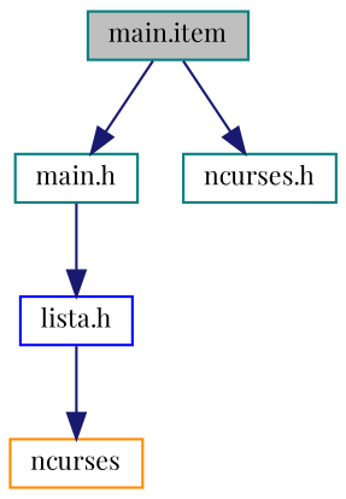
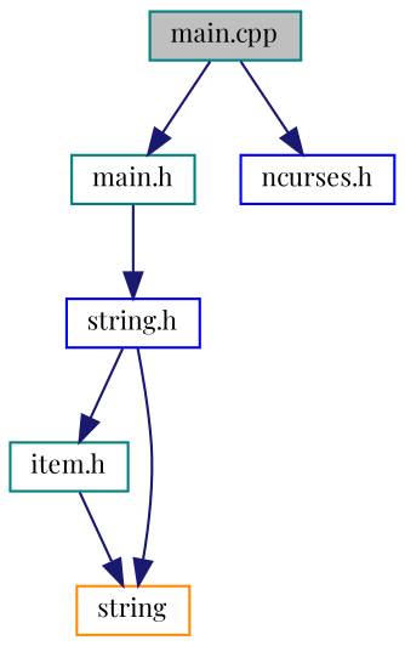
  digraph {
    fontname="Playfair Display"
    node [color=teal fillcolor=white fontname="Playfair Display" fontsize=10 shape=record style=filled]
    edge [color=midnightblue fontname="Playfair Display" fontsize=10 labelfontname=Helvetica labelfontsize=10 style=solid]
-   n1 [fillcolor=grey75 fontcolor=black height=0.2 label="main.item" width=0.4]
+   n1 [fillcolor=grey75 fontcolor=black height=0.2 label="main.cpp" width=0.4]
    n2 [height=0.2 label="main.h" width=0.4]
-   n3 [height=0.2 label="ncurses.h" width=0.4]
-   n4 [color=blue height=0.2 label="lista.h" width=0.4]
-   n6 [color=darkorange height=0.2 label=ncurses width=0.4]
+   n3 [color=blue height=0.2 label="ncurses.h" width=0.4]
+   n4 [color=blue height=0.2 label="string.h" width=0.4]
+   n5 [height=0.2 label="item.h" width=0.4]
+   n6 [color=darkorange height=0.2 label=string width=0.4]
    n1 -> n2
    n1 -> n3
    n2 -> n4
+   n4 -> n5
    n4 -> n6
+   n5 -> n6
  }
